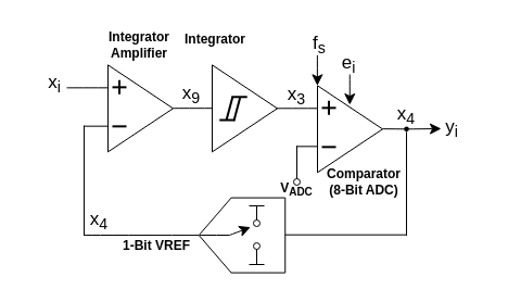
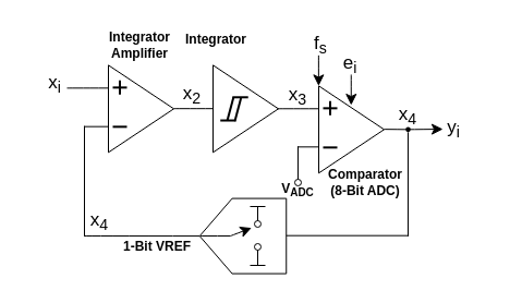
  <mxCell id="0" />
  <mxCell id="1" parent="0" />
  <mxCell id="2" value="" style="shape=partialRectangle;whiteSpace=wrap;html=1;bottom=0;right=0;fillColor=none;rotation=-180;" vertex="1" parent="1"><mxGeometry x="262" y="121.34" width="112" height="94.34" as="geometry" /></mxCell>
  <mxCell id="3" value="&lt;font&gt;Comparator&lt;br&gt;(8-Bit ADC)&lt;/font&gt;" style="text;html=1;align=center;verticalAlign=middle;whiteSpace=wrap;rounded=0;fontSize=12;fontStyle=1" vertex="1" parent="1"><mxGeometry x="284" y="152" width="102" height="30" as="geometry" /></mxCell>
  <mxCell id="4" value="" style="shape=offPageConnector;whiteSpace=wrap;html=1;rotation=90;" vertex="1" parent="1"><mxGeometry x="188" y="176.34" width="69" height="79.5" as="geometry" /></mxCell>
  <mxCell id="5" value="" style="triangle;whiteSpace=wrap;html=1;" vertex="1" parent="1"><mxGeometry x="99" y="59.34" width="60" height="80" as="geometry" /></mxCell>
  <mxCell id="6" value="" style="endArrow=none;html=1;rounded=0;fontSize=12;startSize=8;endSize=8;curved=1;" edge="1" parent="1"><mxGeometry width="50" height="50" relative="1" as="geometry"><mxPoint x="61" y="80.34" as="sourcePoint" /><mxPoint x="99" y="80.34" as="targetPoint" /></mxGeometry></mxCell>
  <mxCell id="7" value="" style="line;strokeWidth=2;direction=south;html=1;rotation=90;" vertex="1" parent="1"><mxGeometry x="104.5" y="73.34" width="10" height="13" as="geometry" /></mxCell>
  <mxCell id="8" value="" style="line;strokeWidth=2;direction=south;html=1;rotation=-180;" vertex="1" parent="1"><mxGeometry x="104.5" y="73.34" width="10" height="13" as="geometry" /></mxCell>
  <mxCell id="9" value="" style="line;strokeWidth=2;direction=south;html=1;rotation=90;" vertex="1" parent="1"><mxGeometry x="104.5" y="109.34" width="10" height="13" as="geometry" /></mxCell>
  <mxCell id="10" value="" style="endArrow=none;html=1;rounded=0;fontSize=12;startSize=8;endSize=8;curved=1;" edge="1" parent="1"><mxGeometry width="50" height="50" relative="1" as="geometry"><mxPoint x="159" y="99.18" as="sourcePoint" /><mxPoint x="197" y="99.18" as="targetPoint" /></mxGeometry></mxCell>
  <mxCell id="11" value="" style="triangle;whiteSpace=wrap;html=1;" vertex="1" parent="1"><mxGeometry x="195" y="59.34" width="60" height="80" as="geometry" /></mxCell>
  <mxCell id="12" value="" style="line;strokeWidth=2;direction=south;html=1;rotation=90;" vertex="1" parent="1"><mxGeometry x="215" y="81.55" width="10" height="14.45" as="geometry" /></mxCell>
  <mxCell id="13" value="" style="line;strokeWidth=2;direction=south;html=1;rotation=15;" vertex="1" parent="1"><mxGeometry x="205.99" y="88.33" width="10" height="21.68" as="geometry" /></mxCell>
  <mxCell id="14" value="" style="line;strokeWidth=2;direction=south;html=1;rotation=15;" vertex="1" parent="1"><mxGeometry x="212.82" y="89.17" width="10" height="21.84" as="geometry" /></mxCell>
  <mxCell id="15" value="" style="line;strokeWidth=2;direction=south;html=1;rotation=90;" vertex="1" parent="1"><mxGeometry x="203.82" y="102.94" width="10" height="14.18" as="geometry" /></mxCell>
  <mxCell id="16" value="" style="triangle;whiteSpace=wrap;html=1;" vertex="1" parent="1"><mxGeometry x="292" y="78.34" width="60" height="80" as="geometry" /></mxCell>
  <mxCell id="17" value="" style="line;strokeWidth=2;direction=south;html=1;rotation=90;" vertex="1" parent="1"><mxGeometry x="297.5" y="92.34" width="10" height="13" as="geometry" /></mxCell>
  <mxCell id="18" value="" style="line;strokeWidth=2;direction=south;html=1;rotation=-180;" vertex="1" parent="1"><mxGeometry x="297.5" y="92.34" width="10" height="13" as="geometry" /></mxCell>
  <mxCell id="19" value="" style="line;strokeWidth=2;direction=south;html=1;rotation=90;" vertex="1" parent="1"><mxGeometry x="297.5" y="128.34" width="10" height="13" as="geometry" /></mxCell>
  <mxCell id="20" value="" style="endArrow=none;html=1;rounded=0;fontSize=12;startSize=8;endSize=8;curved=1;" edge="1" parent="1"><mxGeometry width="50" height="50" relative="1" as="geometry"><mxPoint x="254" y="99.27" as="sourcePoint" /><mxPoint x="292" y="99.27" as="targetPoint" /></mxGeometry></mxCell>
  <mxCell id="21" value="" style="shape=partialRectangle;whiteSpace=wrap;html=1;bottom=0;right=0;fillColor=none;" vertex="1" parent="1"><mxGeometry x="273" y="134.34" width="19" height="29.66" as="geometry" /></mxCell>
  <mxCell id="22" value="" style="ellipse;whiteSpace=wrap;html=1;aspect=fixed;" vertex="1" parent="1"><mxGeometry x="270" y="164" width="6" height="6" as="geometry" /></mxCell>
  <mxCell id="23" value="" style="endArrow=none;html=1;rounded=0;fontSize=12;startSize=8;endSize=8;curved=1;" edge="1" parent="1" source="25"><mxGeometry width="50" height="50" relative="1" as="geometry"><mxPoint x="352" y="118.13" as="sourcePoint" /><mxPoint x="374" y="119" as="targetPoint" /></mxGeometry></mxCell>
  <mxCell id="24" value="" style="endArrow=none;html=1;rounded=0;fontSize=12;startSize=8;endSize=8;curved=1;entryX=-0.121;entryY=0.467;entryDx=0;entryDy=0;entryPerimeter=0;" edge="1" parent="1" target="25"><mxGeometry width="50" height="50" relative="1" as="geometry"><mxPoint x="352" y="118.13" as="sourcePoint" /><mxPoint x="390" y="118.13" as="targetPoint" /></mxGeometry></mxCell>
  <mxCell id="25" value="" style="shape=waypoint;sketch=0;fillStyle=solid;size=6;pointerEvents=1;points=[];fillColor=none;resizable=0;rotatable=0;perimeter=centerPerimeter;snapToPoint=1;fontSize=7;strokeWidth=0.3;" vertex="1" parent="1"><mxGeometry x="364.01" y="108.34" width="20" height="20" as="geometry" /></mxCell>
  <mxCell id="26" value="" style="line;strokeWidth=1;direction=south;html=1;rotation=90;" vertex="1" parent="1"><mxGeometry x="231" y="182" width="10" height="14" as="geometry" /></mxCell>
  <mxCell id="27" value="" style="line;strokeWidth=1;direction=south;html=1;rotation=-180;" vertex="1" parent="1"><mxGeometry x="231" y="188.92" width="10" height="16.68" as="geometry" /></mxCell>
  <mxCell id="28" value="" style="ellipse;whiteSpace=wrap;html=1;aspect=fixed;" vertex="1" parent="1"><mxGeometry x="233" y="202" width="6" height="6" as="geometry" /></mxCell>
  <mxCell id="29" value="" style="line;strokeWidth=1;direction=south;html=1;rotation=90;" vertex="1" parent="1"><mxGeometry x="231" y="236" width="10" height="14" as="geometry" /></mxCell>
  <mxCell id="30" value="" style="line;strokeWidth=1;direction=south;html=1;rotation=-180;" vertex="1" parent="1"><mxGeometry x="231" y="226" width="10" height="16.68" as="geometry" /></mxCell>
  <mxCell id="31" value="" style="ellipse;whiteSpace=wrap;html=1;aspect=fixed;" vertex="1" parent="1"><mxGeometry x="233" y="223" width="6" height="6" as="geometry" /></mxCell>
  <mxCell id="32" value="" style="shape=partialRectangle;whiteSpace=wrap;html=1;bottom=0;right=0;fillColor=none;rotation=0;" vertex="1" parent="1"><mxGeometry x="77" y="115.66" width="21" height="100.34" as="geometry" /></mxCell>
  <mxCell id="33" value="" style="endArrow=none;html=1;rounded=0;fontSize=12;startSize=8;endSize=8;curved=1;entryX=0.5;entryY=1;entryDx=0;entryDy=0;exitX=0;exitY=1;exitDx=0;exitDy=0;" edge="1" parent="1" source="32" target="4"><mxGeometry width="50" height="50" relative="1" as="geometry"><mxPoint x="91" y="262" as="sourcePoint" /><mxPoint x="141" y="212" as="targetPoint" /></mxGeometry></mxCell>
  <mxCell id="34" value="" style="endArrow=none;html=1;rounded=0;fontSize=12;startSize=8;endSize=8;curved=1;" edge="1" parent="1"><mxGeometry width="50" height="50" relative="1" as="geometry"><mxPoint x="183.64" y="216" as="sourcePoint" /><mxPoint x="211" y="216" as="targetPoint" /></mxGeometry></mxCell>
  <mxCell id="35" value="" style="endArrow=classic;html=1;rounded=0;fontSize=12;startSize=8;endSize=8;curved=1;" edge="1" parent="1"><mxGeometry width="50" height="50" relative="1" as="geometry"><mxPoint x="211" y="216" as="sourcePoint" /><mxPoint x="230.34" y="208.6" as="targetPoint" /></mxGeometry></mxCell>
  <mxCell id="36" value="" style="endArrow=classic;html=1;rounded=0;fontSize=12;startSize=8;endSize=8;curved=1;" edge="1" parent="1" source="25"><mxGeometry width="50" height="50" relative="1" as="geometry"><mxPoint x="376.9" y="119" as="sourcePoint" /><mxPoint x="406" y="118" as="targetPoint" /></mxGeometry></mxCell>
  <mxCell id="37" value="x&lt;sub&gt;i&lt;/sub&gt;" style="text;html=1;align=center;verticalAlign=middle;whiteSpace=wrap;rounded=0;fontSize=17;" vertex="1" parent="1"><mxGeometry x="20" y="62.34" width="60" height="30" as="geometry" /></mxCell>
- <mxCell id="38" value="&lt;font&gt;x&lt;sub&gt;9&lt;/sub&gt;&lt;/font&gt;" style="text;html=1;align=center;verticalAlign=middle;whiteSpace=wrap;rounded=0;fontSize=17;" vertex="1" parent="1"><mxGeometry x="145.99" y="71.55" width="60" height="30" as="geometry" /></mxCell>
+ <mxCell id="38" value="&lt;font&gt;x&lt;sub&gt;2&lt;/sub&gt;&lt;/font&gt;" style="text;html=1;align=center;verticalAlign=middle;whiteSpace=wrap;rounded=0;fontSize=17;" vertex="1" parent="1"><mxGeometry x="145.99" y="71.55" width="60" height="30" as="geometry" /></mxCell>
  <mxCell id="39" value="x&lt;sub&gt;3&lt;/sub&gt;" style="text;html=1;align=center;verticalAlign=middle;whiteSpace=wrap;rounded=0;fontSize=17;rotation=0;" vertex="1" parent="1"><mxGeometry x="243" y="72.94" width="60" height="30" as="geometry" /></mxCell>
  <mxCell id="40" value="x&lt;sub&gt;4&lt;/sub&gt;" style="text;html=1;align=center;verticalAlign=middle;whiteSpace=wrap;rounded=0;fontSize=17;" vertex="1" parent="1"><mxGeometry x="344.01" y="91.34" width="60" height="30" as="geometry" /></mxCell>
  <mxCell id="41" value="y&lt;sub&gt;i&lt;/sub&gt;" style="text;html=1;align=center;verticalAlign=middle;whiteSpace=wrap;rounded=0;fontSize=17;" vertex="1" parent="1"><mxGeometry x="386" y="103.34" width="60" height="30" as="geometry" /></mxCell>
  <mxCell id="42" value="x&lt;sub&gt;4&lt;/sub&gt;" style="text;html=1;align=center;verticalAlign=middle;whiteSpace=wrap;rounded=0;fontSize=17;" vertex="1" parent="1"><mxGeometry x="60.5" y="187.92" width="60" height="30" as="geometry" /></mxCell>
  <mxCell id="43" value="&lt;font&gt;1-Bit VREF&lt;/font&gt;" style="text;html=1;align=center;verticalAlign=middle;whiteSpace=wrap;rounded=0;fontSize=12;fontStyle=1" vertex="1" parent="1"><mxGeometry x="93" y="211" width="102" height="30" as="geometry" /></mxCell>
  <mxCell id="44" value="f&lt;sub&gt;s&lt;/sub&gt;" style="text;html=1;align=center;verticalAlign=middle;whiteSpace=wrap;rounded=0;fontSize=17;" vertex="1" parent="1"><mxGeometry x="264" y="26" width="60" height="30" as="geometry" /></mxCell>
  <mxCell id="45" value="e&lt;sub&gt;i&lt;/sub&gt;" style="text;html=1;align=center;verticalAlign=middle;whiteSpace=wrap;rounded=0;fontSize=17;" vertex="1" parent="1"><mxGeometry x="291" y="44.34" width="60" height="30" as="geometry" /></mxCell>
  <mxCell id="46" value="" style="endArrow=classic;html=1;rounded=0;fontSize=12;startSize=8;endSize=8;curved=1;" edge="1" parent="1"><mxGeometry width="50" height="50" relative="1" as="geometry"><mxPoint x="291.89" y="50.34" as="sourcePoint" /><mxPoint x="291.89" y="78.34" as="targetPoint" /></mxGeometry></mxCell>
  <mxCell id="47" value="" style="endArrow=classic;html=1;rounded=0;fontSize=12;startSize=8;endSize=8;curved=1;" edge="1" parent="1"><mxGeometry width="50" height="50" relative="1" as="geometry"><mxPoint x="321.77" y="68" as="sourcePoint" /><mxPoint x="321.77" y="96" as="targetPoint" /></mxGeometry></mxCell>
  <mxCell id="48" value="V&lt;sub&gt;ADC&lt;/sub&gt;" style="text;html=1;align=center;verticalAlign=middle;whiteSpace=wrap;rounded=0;fontSize=12;fontStyle=1" vertex="1" parent="1"><mxGeometry x="243" y="159" width="60" height="30" as="geometry" /></mxCell>
  <mxCell id="49" value="Integrator&lt;br&gt;Amplifier" style="text;html=1;align=center;verticalAlign=middle;whiteSpace=wrap;rounded=0;fontStyle=1" vertex="1" parent="1"><mxGeometry x="98" y="26" width="60" height="30" as="geometry" /></mxCell>
  <mxCell id="50" value="Integrator" style="text;html=1;align=center;verticalAlign=middle;whiteSpace=wrap;rounded=0;fontStyle=1" vertex="1" parent="1"><mxGeometry x="167.82" y="20.61" width="60" height="30" as="geometry" /></mxCell>
